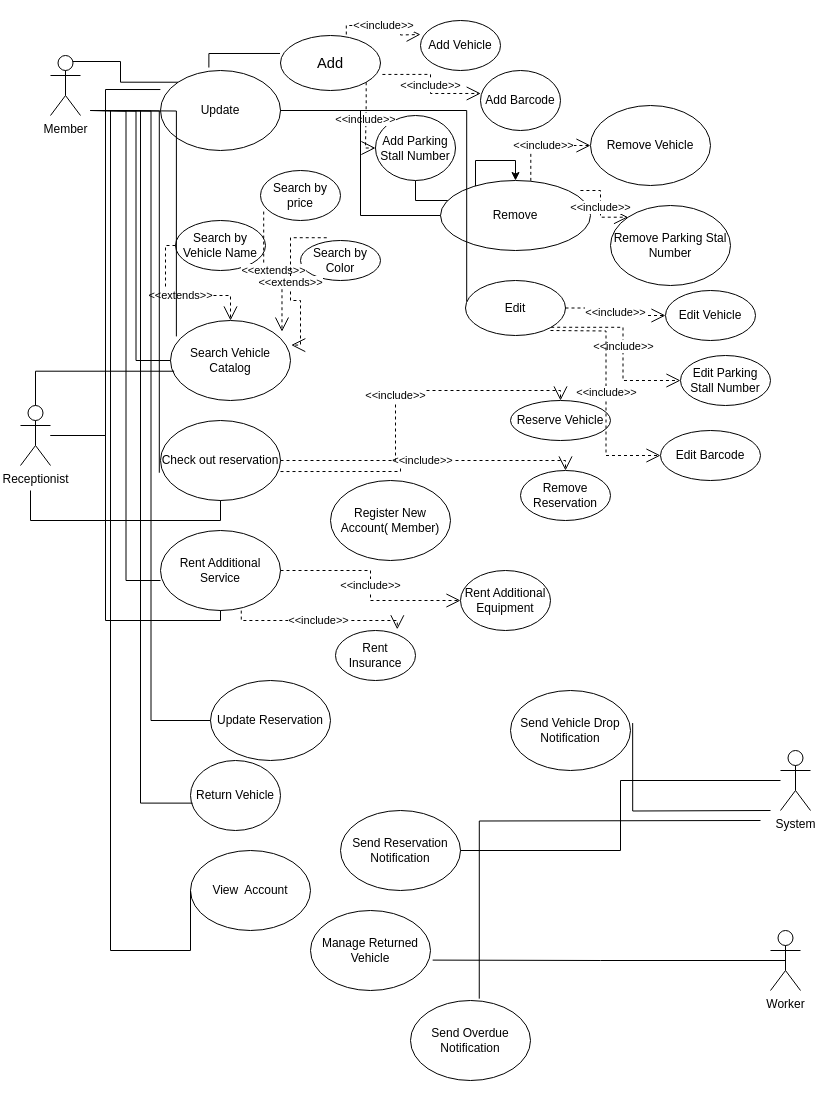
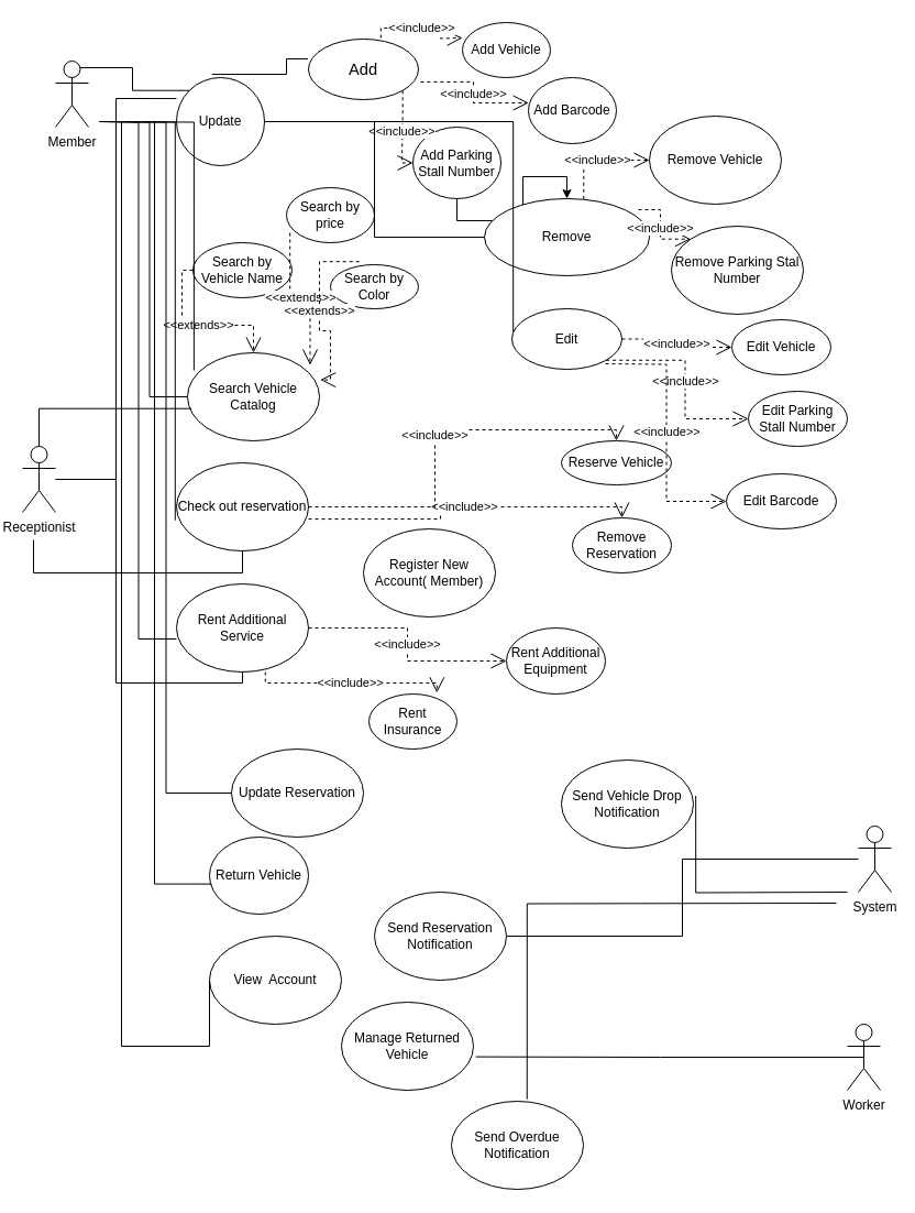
  <mxCell id="0" />
  <mxCell id="1" parent="0" />
  <mxCell id="2" value="Member" style="shape=umlActor;verticalLabelPosition=bottom;verticalAlign=top;html=1;outlineConnect=0;" vertex="1" parent="1"><mxGeometry x="50" y="55" width="30" height="60" as="geometry" /></mxCell>
  <mxCell id="3" value="System" style="shape=umlActor;verticalLabelPosition=bottom;verticalAlign=top;html=1;outlineConnect=0;" vertex="1" parent="1"><mxGeometry x="780" y="750" width="30" height="60" as="geometry" /></mxCell>
  <mxCell id="4" value="Receptionist" style="shape=umlActor;verticalLabelPosition=bottom;verticalAlign=top;html=1;outlineConnect=0;" vertex="1" parent="1"><mxGeometry x="20" y="405" width="30" height="60" as="geometry" /></mxCell>
  <mxCell id="5" value="&lt;span style=&quot;font-size: 11pt ; font-family: &amp;#34;arial&amp;#34; ; background-color: transparent ; vertical-align: baseline&quot; id=&quot;docs-internal-guid-008b43b6-7fff-8db2-846b-b508e2cdc270&quot;&gt;Add&lt;br&gt;&lt;/span&gt;" style="ellipse;whiteSpace=wrap;html=1;" vertex="1" parent="1"><mxGeometry x="280" y="35" width="100" height="55" as="geometry" /></mxCell>
  <mxCell id="6" value="Search Vehicle Catalog" style="ellipse;whiteSpace=wrap;html=1;" vertex="1" parent="1"><mxGeometry x="170" y="320" width="120" height="80" as="geometry" /></mxCell>
  <mxCell id="7" value="Register New Account( Member)" style="ellipse;whiteSpace=wrap;html=1;" vertex="1" parent="1"><mxGeometry x="330" y="480" width="120" height="80" as="geometry" /></mxCell>
  <mxCell id="8" value="Rent Additional Service" style="ellipse;whiteSpace=wrap;html=1;" vertex="1" parent="1"><mxGeometry x="160" y="530" width="120" height="80" as="geometry" /></mxCell>
  <mxCell id="9" value="Check out reservation" style="ellipse;whiteSpace=wrap;html=1;" vertex="1" parent="1"><mxGeometry x="160" y="420" width="120" height="80" as="geometry" /></mxCell>
  <mxCell id="10" value="Search by Color" style="ellipse;whiteSpace=wrap;html=1;" vertex="1" parent="1"><mxGeometry x="300" y="240" width="80" height="40" as="geometry" /></mxCell>
  <mxCell id="11" value="Search by price" style="ellipse;whiteSpace=wrap;html=1;" vertex="1" parent="1"><mxGeometry x="260" y="170" width="80" height="50" as="geometry" /></mxCell>
  <mxCell id="12" value="Search by Vehicle Name" style="ellipse;whiteSpace=wrap;html=1;" vertex="1" parent="1"><mxGeometry x="175" y="220" width="90" height="50" as="geometry" /></mxCell>
  <mxCell id="13" value="Rent Additional Equipment" style="ellipse;whiteSpace=wrap;html=1;" vertex="1" parent="1"><mxGeometry x="460" y="570" width="90" height="60" as="geometry" /></mxCell>
  <mxCell id="14" value="Rent Insurance" style="ellipse;whiteSpace=wrap;html=1;" vertex="1" parent="1"><mxGeometry x="335" y="630" width="80" height="50" as="geometry" /></mxCell>
  <mxCell id="15" value="&amp;lt;&amp;lt;extends&amp;gt;&amp;gt;" style="endArrow=open;endSize=12;dashed=1;html=1;rounded=0;edgeStyle=orthogonalEdgeStyle;exitX=0;exitY=0.5;exitDx=0;exitDy=0;" edge="1" parent="1" source="12" target="6"><mxGeometry width="160" relative="1" as="geometry"><mxPoint x="290" y="250" as="sourcePoint" /><mxPoint x="450" y="250" as="targetPoint" /><mxPoint as="offset" /></mxGeometry></mxCell>
  <mxCell id="16" value="&amp;lt;&amp;lt;extends&amp;gt;&amp;gt;" style="endArrow=open;endSize=12;dashed=1;html=1;rounded=0;edgeStyle=orthogonalEdgeStyle;exitX=0.04;exitY=0.821;exitDx=0;exitDy=0;exitPerimeter=0;entryX=0.929;entryY=0.139;entryDx=0;entryDy=0;entryPerimeter=0;" edge="1" parent="1" source="11" target="6"><mxGeometry width="160" relative="1" as="geometry"><mxPoint x="290" y="250" as="sourcePoint" /><mxPoint x="450" y="250" as="targetPoint" /></mxGeometry></mxCell>
  <mxCell id="17" value="&amp;lt;&amp;lt;extends&amp;gt;&amp;gt;" style="endArrow=open;endSize=12;dashed=1;html=1;rounded=0;edgeStyle=orthogonalEdgeStyle;exitX=0.328;exitY=-0.069;exitDx=0;exitDy=0;exitPerimeter=0;entryX=1.006;entryY=0.307;entryDx=0;entryDy=0;entryPerimeter=0;" edge="1" parent="1" source="10" target="6"><mxGeometry width="160" relative="1" as="geometry"><mxPoint x="290" y="250" as="sourcePoint" /><mxPoint x="450" y="160" as="targetPoint" /></mxGeometry></mxCell>
  <mxCell id="18" value="&amp;lt;&amp;lt;include&amp;gt;&amp;gt;" style="endArrow=open;endSize=12;dashed=1;html=1;rounded=0;edgeStyle=orthogonalEdgeStyle;exitX=0.673;exitY=1.001;exitDx=0;exitDy=0;exitPerimeter=0;entryX=0.772;entryY=-0.023;entryDx=0;entryDy=0;entryPerimeter=0;" edge="1" parent="1" source="8" target="14"><mxGeometry width="160" relative="1" as="geometry"><mxPoint x="290" y="250" as="sourcePoint" /><mxPoint x="450" y="250" as="targetPoint" /></mxGeometry></mxCell>
  <mxCell id="19" value="&amp;lt;&amp;lt;include&amp;gt;&amp;gt;" style="endArrow=open;endSize=12;dashed=1;html=1;rounded=0;edgeStyle=orthogonalEdgeStyle;exitX=1;exitY=0.5;exitDx=0;exitDy=0;" edge="1" parent="1" source="8" target="13"><mxGeometry width="160" relative="1" as="geometry"><mxPoint x="290" y="250" as="sourcePoint" /><mxPoint x="440" y="470" as="targetPoint" /></mxGeometry></mxCell>
  <mxCell id="20" value="Reserve Vehicle" style="ellipse;whiteSpace=wrap;html=1;" vertex="1" parent="1"><mxGeometry x="510" y="400" width="100" height="40" as="geometry" /></mxCell>
  <mxCell id="21" value="Remove Reservation" style="ellipse;whiteSpace=wrap;html=1;" vertex="1" parent="1"><mxGeometry x="520" y="470" width="90" height="50" as="geometry" /></mxCell>
  <mxCell id="22" value="&amp;lt;&amp;lt;include&amp;gt;&amp;gt;" style="endArrow=open;endSize=12;dashed=1;html=1;rounded=0;edgeStyle=orthogonalEdgeStyle;exitX=1;exitY=0.638;exitDx=0;exitDy=0;exitPerimeter=0;entryX=0.5;entryY=0;entryDx=0;entryDy=0;" edge="1" parent="1" source="9" target="21"><mxGeometry width="160" relative="1" as="geometry"><mxPoint x="290" y="240" as="sourcePoint" /><mxPoint x="450" y="240" as="targetPoint" /></mxGeometry></mxCell>
  <mxCell id="23" value="&amp;lt;&amp;lt;include&amp;gt;&amp;gt;" style="endArrow=open;endSize=12;dashed=1;html=1;rounded=0;edgeStyle=orthogonalEdgeStyle;entryX=0.5;entryY=0;entryDx=0;entryDy=0;" edge="1" parent="1" source="9" target="20"><mxGeometry width="160" relative="1" as="geometry"><mxPoint x="290" y="240" as="sourcePoint" /><mxPoint x="450" y="240" as="targetPoint" /></mxGeometry></mxCell>
  <mxCell id="24" value="" style="edgeStyle=orthogonalEdgeStyle;rounded=0;orthogonalLoop=1;jettySize=auto;html=1;" edge="1" parent="1" source="25" target="26"><mxGeometry relative="1" as="geometry" /></mxCell>
  <mxCell id="25" value="Add Parking Stall Number" style="ellipse;whiteSpace=wrap;html=1;" vertex="1" parent="1"><mxGeometry x="375" y="115" width="80" height="65" as="geometry" /></mxCell>
  <mxCell id="26" value="Remove" style="ellipse;whiteSpace=wrap;html=1;" vertex="1" parent="1"><mxGeometry x="440" y="180" width="150" height="70" as="geometry" /></mxCell>
  <mxCell id="27" value="Add Barcode" style="ellipse;whiteSpace=wrap;html=1;" vertex="1" parent="1"><mxGeometry x="480" y="70" width="80" height="60" as="geometry" /></mxCell>
  <mxCell id="28" value="Add Vehicle" style="ellipse;whiteSpace=wrap;html=1;" vertex="1" parent="1"><mxGeometry x="420" y="20" width="80" height="50" as="geometry" /></mxCell>
  <mxCell id="29" value="&amp;lt;&amp;lt;include&amp;gt;&amp;gt;" style="endArrow=open;endSize=12;dashed=1;html=1;rounded=0;edgeStyle=orthogonalEdgeStyle;exitX=0.658;exitY=-0.018;exitDx=0;exitDy=0;exitPerimeter=0;" edge="1" parent="1" source="5"><mxGeometry width="160" relative="1" as="geometry"><mxPoint x="420" y="390" as="sourcePoint" /><mxPoint x="420" y="34" as="targetPoint" /></mxGeometry></mxCell>
  <mxCell id="30" value="&amp;lt;&amp;lt;include&amp;gt;&amp;gt;" style="endArrow=open;endSize=12;dashed=1;html=1;rounded=0;edgeStyle=orthogonalEdgeStyle;exitX=1.019;exitY=0.708;exitDx=0;exitDy=0;exitPerimeter=0;entryX=0.003;entryY=0.383;entryDx=0;entryDy=0;entryPerimeter=0;" edge="1" parent="1" source="5" target="27"><mxGeometry width="160" relative="1" as="geometry"><mxPoint x="420" y="390" as="sourcePoint" /><mxPoint x="460" y="95" as="targetPoint" /></mxGeometry></mxCell>
  <mxCell id="31" value="&amp;lt;&amp;lt;include&amp;gt;&amp;gt;" style="endArrow=open;endSize=12;dashed=1;html=1;rounded=0;edgeStyle=orthogonalEdgeStyle;exitX=1;exitY=1;exitDx=0;exitDy=0;entryX=0;entryY=0.5;entryDx=0;entryDy=0;" edge="1" parent="1" source="5" target="25"><mxGeometry width="160" relative="1" as="geometry"><mxPoint x="420" y="390" as="sourcePoint" /><mxPoint x="580" y="390" as="targetPoint" /></mxGeometry></mxCell>
  <mxCell id="32" value="Edit" style="ellipse;whiteSpace=wrap;html=1;" vertex="1" parent="1"><mxGeometry x="465" y="280" width="100" height="55" as="geometry" /></mxCell>
  <mxCell id="33" value="Remove Parking Stal Number" style="ellipse;whiteSpace=wrap;html=1;" vertex="1" parent="1"><mxGeometry x="610" y="205" width="120" height="80" as="geometry" /></mxCell>
  <mxCell id="34" value="Remove Vehicle" style="ellipse;whiteSpace=wrap;html=1;" vertex="1" parent="1"><mxGeometry x="590" y="105" width="120" height="80" as="geometry" /></mxCell>
  <mxCell id="35" value="&amp;lt;&amp;lt;include&amp;gt;&amp;gt;" style="endArrow=open;endSize=12;dashed=1;html=1;rounded=0;edgeStyle=orthogonalEdgeStyle;exitX=0.602;exitY=0.005;exitDx=0;exitDy=0;exitPerimeter=0;entryX=0;entryY=0.5;entryDx=0;entryDy=0;" edge="1" parent="1" source="26" target="34"><mxGeometry width="160" relative="1" as="geometry"><mxPoint x="420" y="380" as="sourcePoint" /><mxPoint x="620" y="60" as="targetPoint" /></mxGeometry></mxCell>
  <mxCell id="36" value="&amp;lt;&amp;lt;include&amp;gt;&amp;gt;" style="endArrow=open;endSize=12;dashed=1;html=1;rounded=0;edgeStyle=orthogonalEdgeStyle;exitX=0.933;exitY=0.143;exitDx=0;exitDy=0;exitPerimeter=0;entryX=0;entryY=0;entryDx=0;entryDy=0;" edge="1" parent="1" source="26" target="33"><mxGeometry width="160" relative="1" as="geometry"><mxPoint x="420" y="380" as="sourcePoint" /><mxPoint x="580" y="380" as="targetPoint" /></mxGeometry></mxCell>
  <mxCell id="37" value="Edit Barcode" style="ellipse;whiteSpace=wrap;html=1;" vertex="1" parent="1"><mxGeometry x="660" y="430" width="100" height="50" as="geometry" /></mxCell>
  <mxCell id="38" value="Edit Vehicle" style="ellipse;whiteSpace=wrap;html=1;" vertex="1" parent="1"><mxGeometry x="665" y="290" width="90" height="50" as="geometry" /></mxCell>
  <mxCell id="39" value="Edit Parking Stall Number" style="ellipse;whiteSpace=wrap;html=1;" vertex="1" parent="1"><mxGeometry x="680" y="355" width="90" height="50" as="geometry" /></mxCell>
  <mxCell id="40" value="&amp;lt;&amp;lt;include&amp;gt;&amp;gt;" style="endArrow=open;endSize=12;dashed=1;html=1;rounded=0;edgeStyle=orthogonalEdgeStyle;exitX=1;exitY=0.5;exitDx=0;exitDy=0;entryX=0;entryY=0.5;entryDx=0;entryDy=0;" edge="1" parent="1" source="32" target="38"><mxGeometry width="160" relative="1" as="geometry"><mxPoint x="420" y="370" as="sourcePoint" /><mxPoint x="580" y="370" as="targetPoint" /></mxGeometry></mxCell>
  <mxCell id="41" value="&amp;lt;&amp;lt;include&amp;gt;&amp;gt;" style="endArrow=open;endSize=12;dashed=1;html=1;rounded=0;edgeStyle=orthogonalEdgeStyle;exitX=1;exitY=1;exitDx=0;exitDy=0;entryX=0;entryY=0.5;entryDx=0;entryDy=0;" edge="1" parent="1" source="32" target="39"><mxGeometry width="160" relative="1" as="geometry"><mxPoint x="420" y="370" as="sourcePoint" /><mxPoint x="580" y="370" as="targetPoint" /></mxGeometry></mxCell>
  <mxCell id="42" value="&amp;lt;&amp;lt;include&amp;gt;&amp;gt;" style="endArrow=open;endSize=12;dashed=1;html=1;rounded=0;edgeStyle=orthogonalEdgeStyle;entryX=0;entryY=0.5;entryDx=0;entryDy=0;" edge="1" parent="1" target="37"><mxGeometry width="160" relative="1" as="geometry"><mxPoint x="550" y="330" as="sourcePoint" /><mxPoint x="580" y="370" as="targetPoint" /></mxGeometry></mxCell>
  <mxCell id="43" value="Send Vehicle Drop Notification" style="ellipse;whiteSpace=wrap;html=1;" vertex="1" parent="1"><mxGeometry x="510" y="690" width="120" height="80" as="geometry" /></mxCell>
  <mxCell id="44" value="Send Reservation Notification" style="ellipse;whiteSpace=wrap;html=1;" vertex="1" parent="1"><mxGeometry x="340" y="810" width="120" height="80" as="geometry" /></mxCell>
  <mxCell id="45" value="Send Overdue Notification" style="ellipse;whiteSpace=wrap;html=1;" vertex="1" parent="1"><mxGeometry x="410" y="1000" width="120" height="80" as="geometry" /></mxCell>
  <mxCell id="46" value="Manage Returned Vehicle" style="ellipse;whiteSpace=wrap;html=1;" vertex="1" parent="1"><mxGeometry x="310" y="910" width="120" height="80" as="geometry" /></mxCell>
  <mxCell id="47" value="Return Vehicle" style="ellipse;whiteSpace=wrap;html=1;" vertex="1" parent="1"><mxGeometry x="190" y="760" width="90" height="70" as="geometry" /></mxCell>
  <mxCell id="48" value="View&amp;nbsp; Account" style="ellipse;whiteSpace=wrap;html=1;" vertex="1" parent="1"><mxGeometry x="190" y="850" width="120" height="80" as="geometry" /></mxCell>
  <mxCell id="49" value="Update Reservation" style="ellipse;whiteSpace=wrap;html=1;" vertex="1" parent="1"><mxGeometry x="210" y="680" width="120" height="80" as="geometry" /></mxCell>
  <mxCell id="50" value="Worker" style="shape=umlActor;verticalLabelPosition=bottom;verticalAlign=top;html=1;outlineConnect=0;" vertex="1" parent="1"><mxGeometry x="770" y="930" width="30" height="60" as="geometry" /></mxCell>
- <mxCell id="51" value="Update" style="ellipse;whiteSpace=wrap;html=1;" vertex="1" parent="1"><mxGeometry x="160" y="70" width="120" height="80" as="geometry" /></mxCell>
+ <mxCell id="51" value="Update" style="ellipse;whiteSpace=wrap;html=1;" vertex="1" parent="1"><mxGeometry x="160" y="70" width="80" height="80" as="geometry" /></mxCell>
  <mxCell id="52" value="" style="endArrow=none;html=1;edgeStyle=orthogonalEdgeStyle;rounded=0;entryX=0;entryY=0;entryDx=0;entryDy=0;exitX=0.75;exitY=0.1;exitDx=0;exitDy=0;exitPerimeter=0;" edge="1" parent="1" source="2" target="51"><mxGeometry relative="1" as="geometry"><mxPoint x="130" y="50" as="sourcePoint" /><mxPoint x="580" y="340" as="targetPoint" /></mxGeometry></mxCell>
  <mxCell id="53" value="" style="endArrow=none;html=1;edgeStyle=orthogonalEdgeStyle;rounded=0;entryX=0;entryY=0.5;entryDx=0;entryDy=0;" edge="1" parent="1" target="6"><mxGeometry relative="1" as="geometry"><mxPoint x="100" y="110" as="sourcePoint" /><mxPoint x="580" y="340" as="targetPoint" /></mxGeometry></mxCell>
  <mxCell id="54" value="" style="endArrow=none;html=1;edgeStyle=orthogonalEdgeStyle;rounded=0;entryX=0;entryY=0.625;entryDx=0;entryDy=0;entryPerimeter=0;" edge="1" parent="1" target="8"><mxGeometry relative="1" as="geometry"><mxPoint x="90" y="110" as="sourcePoint" /><mxPoint x="490" y="270" as="targetPoint" /></mxGeometry></mxCell>
  <mxCell id="55" value="" style="endArrow=none;html=1;edgeStyle=orthogonalEdgeStyle;rounded=0;entryX=0;entryY=0.5;entryDx=0;entryDy=0;" edge="1" parent="1" target="49"><mxGeometry relative="1" as="geometry"><mxPoint x="90" y="110" as="sourcePoint" /><mxPoint x="490" y="-60" as="targetPoint" /></mxGeometry></mxCell>
  <mxCell id="56" value="" style="endArrow=none;html=1;edgeStyle=orthogonalEdgeStyle;rounded=0;entryX=0;entryY=0.5;entryDx=0;entryDy=0;" edge="1" parent="1" target="48"><mxGeometry relative="1" as="geometry"><mxPoint x="110" y="110" as="sourcePoint" /><mxPoint x="65" y="950" as="targetPoint" /><Array as="points"><mxPoint x="110" y="950" /><mxPoint x="190" y="950" /></Array></mxGeometry></mxCell>
  <mxCell id="57" value="" style="endArrow=none;html=1;edgeStyle=orthogonalEdgeStyle;rounded=0;entryX=-0.01;entryY=0.653;entryDx=0;entryDy=0;entryPerimeter=0;" edge="1" parent="1" target="9"><mxGeometry relative="1" as="geometry"><mxPoint x="90" y="110" as="sourcePoint" /><mxPoint x="490" y="470" as="targetPoint" /></mxGeometry></mxCell>
  <mxCell id="58" value="" style="endArrow=none;html=1;edgeStyle=orthogonalEdgeStyle;rounded=0;entryX=0.024;entryY=0.609;entryDx=0;entryDy=0;entryPerimeter=0;" edge="1" parent="1" target="47"><mxGeometry relative="1" as="geometry"><mxPoint x="90" y="110" as="sourcePoint" /><mxPoint x="130" y="790" as="targetPoint" /><Array as="points"><mxPoint x="140" y="110" /><mxPoint x="140" y="803" /></Array></mxGeometry></mxCell>
  <mxCell id="59" value="" style="endArrow=none;html=1;edgeStyle=orthogonalEdgeStyle;rounded=0;exitX=0.5;exitY=0.5;exitDx=0;exitDy=0;exitPerimeter=0;entryX=1.018;entryY=0.62;entryDx=0;entryDy=0;entryPerimeter=0;" edge="1" parent="1" source="50" target="46"><mxGeometry relative="1" as="geometry"><mxPoint x="330" y="920" as="sourcePoint" /><mxPoint x="490" y="920" as="targetPoint" /></mxGeometry></mxCell>
  <mxCell id="60" value="" style="endArrow=none;html=1;edgeStyle=orthogonalEdgeStyle;rounded=0;" edge="1" parent="1" source="3" target="44"><mxGeometry relative="1" as="geometry"><mxPoint x="330" y="920" as="sourcePoint" /><mxPoint x="380" y="800" as="targetPoint" /></mxGeometry></mxCell>
  <mxCell id="61" value="" style="endArrow=none;html=1;edgeStyle=orthogonalEdgeStyle;rounded=0;entryX=1.018;entryY=0.407;entryDx=0;entryDy=0;entryPerimeter=0;" edge="1" parent="1" target="43"><mxGeometry relative="1" as="geometry"><mxPoint x="770" y="810" as="sourcePoint" /><mxPoint x="660" y="910" as="targetPoint" /></mxGeometry></mxCell>
  <mxCell id="62" value="" style="endArrow=none;html=1;edgeStyle=orthogonalEdgeStyle;rounded=0;entryX=0.573;entryY=-0.023;entryDx=0;entryDy=0;entryPerimeter=0;" edge="1" parent="1" target="45"><mxGeometry relative="1" as="geometry"><mxPoint x="760" y="820" as="sourcePoint" /><mxPoint x="490" y="920" as="targetPoint" /></mxGeometry></mxCell>
  <mxCell id="63" value="" style="endArrow=none;html=1;edgeStyle=orthogonalEdgeStyle;rounded=0;exitX=0.403;exitY=-0.037;exitDx=0;exitDy=0;exitPerimeter=0;entryX=-0.005;entryY=0.327;entryDx=0;entryDy=0;entryPerimeter=0;" edge="1" parent="1" source="51" target="5"><mxGeometry relative="1" as="geometry"><mxPoint x="330" y="30" as="sourcePoint" /><mxPoint x="490" y="30" as="targetPoint" /></mxGeometry></mxCell>
  <mxCell id="64" value="" style="endArrow=none;html=1;edgeStyle=orthogonalEdgeStyle;rounded=0;entryX=0;entryY=0.5;entryDx=0;entryDy=0;" edge="1" parent="1" source="51" target="26"><mxGeometry relative="1" as="geometry"><mxPoint x="330" y="140" as="sourcePoint" /><mxPoint x="490" y="140" as="targetPoint" /></mxGeometry></mxCell>
  <mxCell id="65" value="" style="endArrow=none;html=1;edgeStyle=orthogonalEdgeStyle;rounded=0;entryX=0.012;entryY=0.384;entryDx=0;entryDy=0;entryPerimeter=0;" edge="1" parent="1" source="51" target="32"><mxGeometry relative="1" as="geometry"><mxPoint x="330" y="140" as="sourcePoint" /><mxPoint x="490" y="140" as="targetPoint" /></mxGeometry></mxCell>
  <mxCell id="66" value="" style="endArrow=none;html=1;edgeStyle=orthogonalEdgeStyle;rounded=0;entryX=0.049;entryY=0.199;entryDx=0;entryDy=0;entryPerimeter=0;" edge="1" parent="1" target="6"><mxGeometry relative="1" as="geometry"><mxPoint x="100" y="110" as="sourcePoint" /><mxPoint x="490" y="250" as="targetPoint" /></mxGeometry></mxCell>
  <mxCell id="67" value="" style="endArrow=none;html=1;edgeStyle=orthogonalEdgeStyle;rounded=0;entryX=0.03;entryY=0.634;entryDx=0;entryDy=0;entryPerimeter=0;exitX=0.5;exitY=0;exitDx=0;exitDy=0;exitPerimeter=0;" edge="1" parent="1" source="4" target="6"><mxGeometry relative="1" as="geometry"><mxPoint x="30" y="390" as="sourcePoint" /><mxPoint x="490" y="250" as="targetPoint" /><Array as="points"><mxPoint x="35" y="371" /></Array></mxGeometry></mxCell>
  <mxCell id="68" value="" style="endArrow=none;html=1;edgeStyle=orthogonalEdgeStyle;rounded=0;entryX=-0.001;entryY=0.238;entryDx=0;entryDy=0;entryPerimeter=0;" edge="1" parent="1" source="4" target="51"><mxGeometry relative="1" as="geometry"><mxPoint x="60" y="430" as="sourcePoint" /><mxPoint x="610" y="510" as="targetPoint" /></mxGeometry></mxCell>
  <mxCell id="69" value="" style="endArrow=none;html=1;edgeStyle=orthogonalEdgeStyle;rounded=0;entryX=0.5;entryY=1;entryDx=0;entryDy=0;" edge="1" parent="1" target="9"><mxGeometry relative="1" as="geometry"><mxPoint x="30" y="490" as="sourcePoint" /><mxPoint x="220" y="530" as="targetPoint" /><Array as="points"><mxPoint x="220" y="520" /></Array></mxGeometry></mxCell>
  <mxCell id="70" value="" style="endArrow=none;html=1;edgeStyle=orthogonalEdgeStyle;rounded=0;entryX=0.5;entryY=1;entryDx=0;entryDy=0;" edge="1" parent="1" source="4" target="8"><mxGeometry relative="1" as="geometry"><mxPoint x="20" y="510" as="sourcePoint" /><mxPoint x="610" y="350" as="targetPoint" /></mxGeometry></mxCell>
